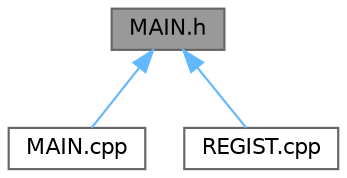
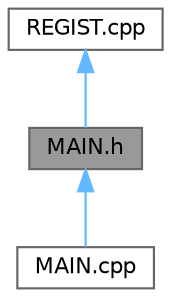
  digraph {
    node [color=grey40 fillcolor=white fontname=Helvetica fontsize=10 shape=box style=filled]
    edge [color=steelblue1 dir=back fontname=Helvetica fontsize=10 labelfontname=Helvetica labelfontsize=10 style=solid]
    n1 [color=gray40 fillcolor=grey60 fontcolor=black height=0.2 label="MAIN.h" width=0.4]
    n2 [height=0.2 label="MAIN.cpp" width=0.4]
    n3 [height=0.2 label="REGIST.cpp" width=0.4]
    n1 -> n2
-   n1 -> n3
+   n3 -> n1
  }
